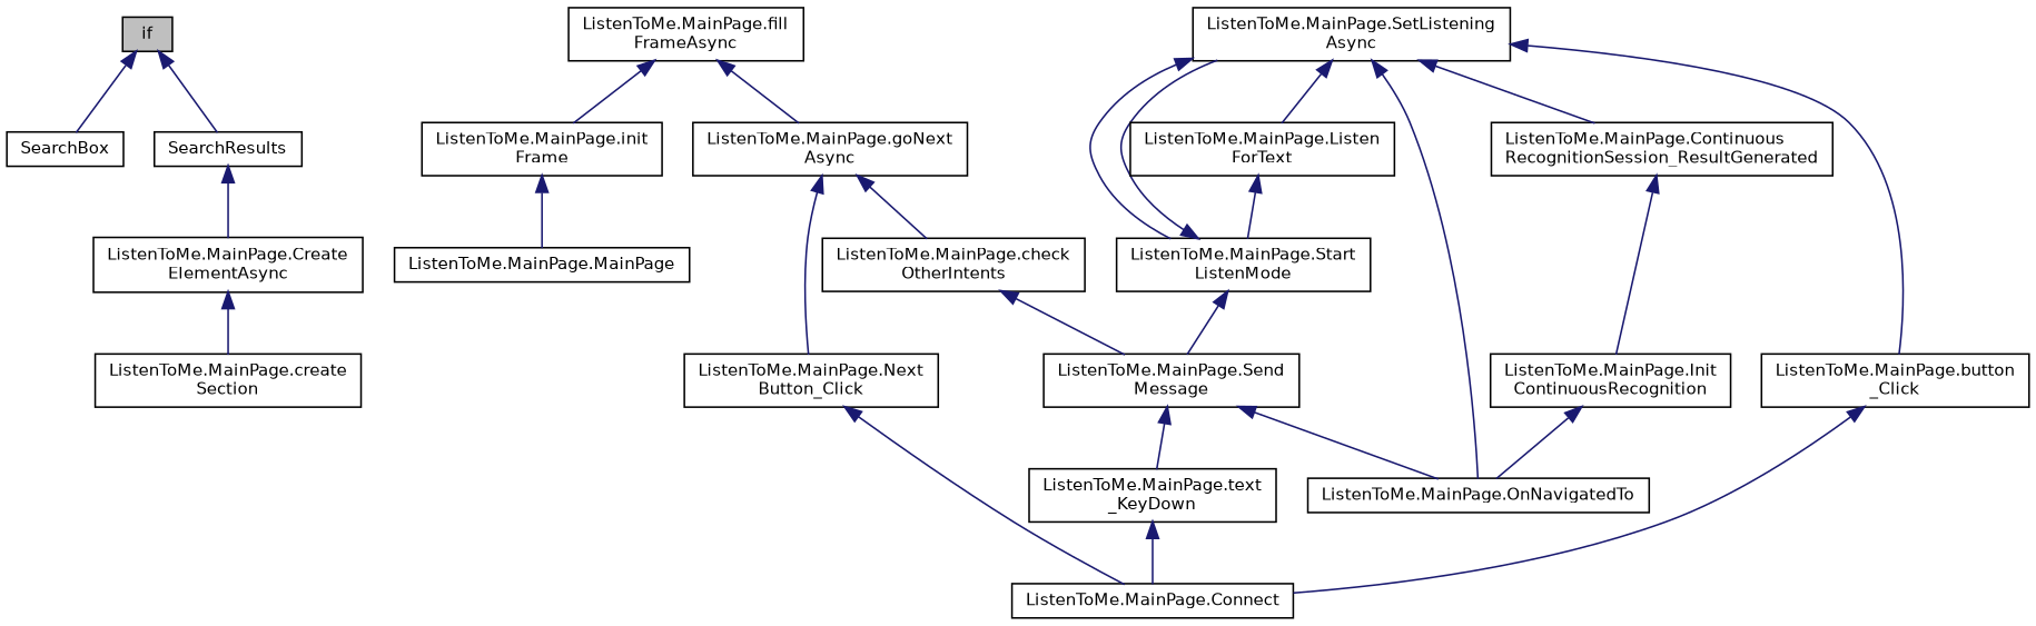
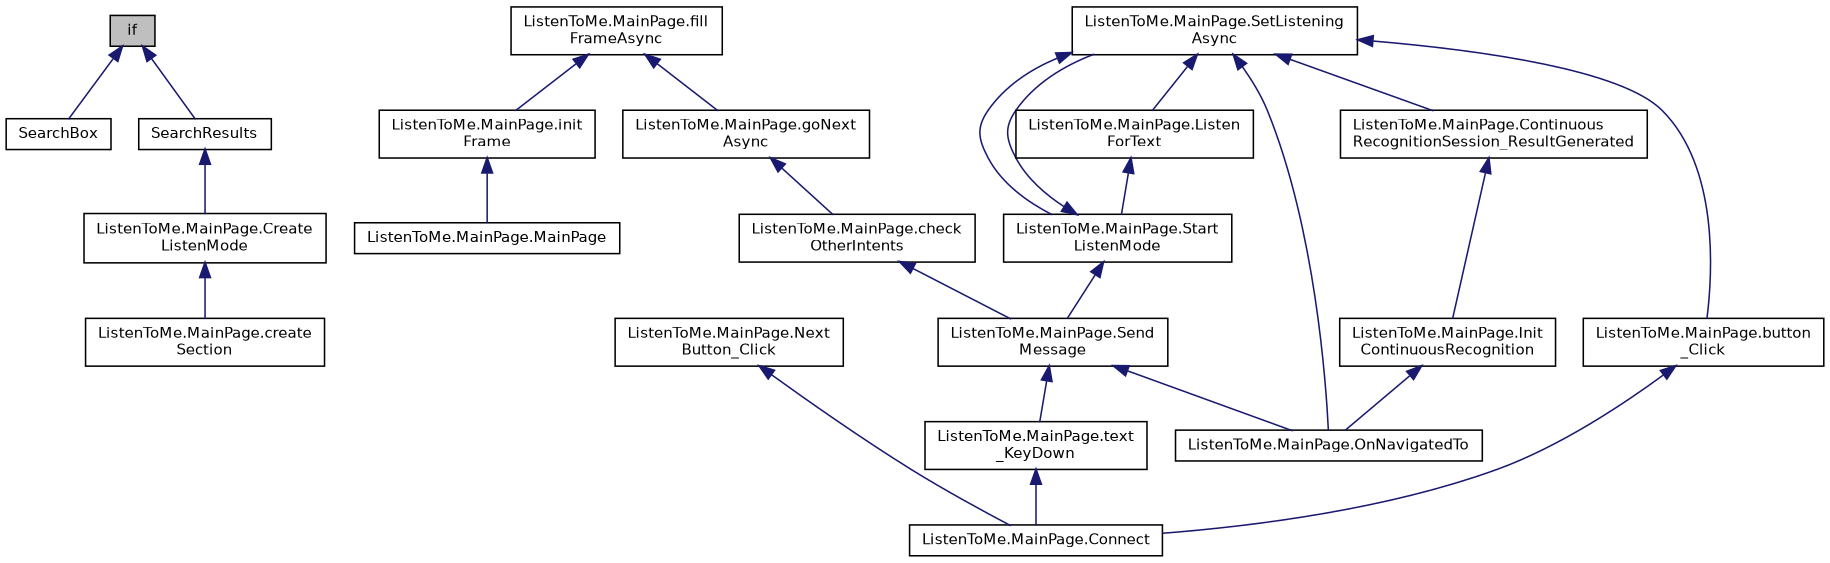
  digraph {
    rankdir=TB
    node [color=black fillcolor=white fontname=Helvetica fontsize=10 shape=record style=filled]
    edge [color=midnightblue dir=back fontname=Helvetica fontsize=10 labelfontname=Helvetica labelfontsize=10 style=solid]
    n1 [fillcolor=grey75 fontcolor=black height=0.2 label=if width=0.4]
    n2 [height=0.2 label=SearchBox width=0.4]
    n3 [height=0.2 label=SearchResults width=0.4]
-   n4 [height=0.2 label="ListenToMe.MainPage.Create\lElementAsync" width=0.4]
+   n4 [height=0.2 label="ListenToMe.MainPage.Create\lListenMode" width=0.4]
    n5 [height=0.2 label="ListenToMe.MainPage.create\lSection" width=0.4]
    n6 [height=0.2 label="ListenToMe.MainPage.fill\lFrameAsync" width=0.4]
    n7 [height=0.2 label="ListenToMe.MainPage.init\lFrame" width=0.4]
    n8 [height=0.2 label="ListenToMe.MainPage.goNext\lAsync" width=0.4]
    n9 [height=0.2 label="ListenToMe.MainPage.MainPage" width=0.4]
    n10 [height=0.2 label="ListenToMe.MainPage.Next\lButton_Click" width=0.4]
    n11 [height=0.2 label="ListenToMe.MainPage.check\lOtherIntents" width=0.4]
    n12 [height=0.2 label="ListenToMe.MainPage.Connect" width=0.4]
    n13 [height=0.2 label="ListenToMe.MainPage.Send\lMessage" width=0.4]
    n14 [height=0.2 label="ListenToMe.MainPage.OnNavigatedTo" width=0.4]
    n15 [height=0.2 label="ListenToMe.MainPage.text\l_KeyDown" width=0.4]
    n16 [height=0.2 label="ListenToMe.MainPage.Start\lListenMode" width=0.4]
    n17 [height=0.2 label="ListenToMe.MainPage.SetListening\lAsync" width=0.4]
    n18 [height=0.2 label="ListenToMe.MainPage.Continuous\lRecognitionSession_ResultGenerated" width=0.4]
    n19 [height=0.2 label="ListenToMe.MainPage.button\l_Click" width=0.4]
    n20 [height=0.2 label="ListenToMe.MainPage.Listen\lForText" width=0.4]
    n21 [height=0.2 label="ListenToMe.MainPage.Init\lContinuousRecognition" width=0.4]
    n1 -> n2
    n1 -> n3
    n3 -> n4
    n4 -> n5
    n6 -> n7
    n6 -> n8
    n7 -> n9
-   n8 -> n10
    n8 -> n11
    n10 -> n12
    n11 -> n13
    n13 -> n14
    n13 -> n15
    n15 -> n12
    n16 -> n13
    n16 -> n17
    n17 -> n14
    n17 -> n16
    n17 -> n18
    n17 -> n19
    n17 -> n20
    n18 -> n21
    n19 -> n12
    n20 -> n16
    n21 -> n14
  }
